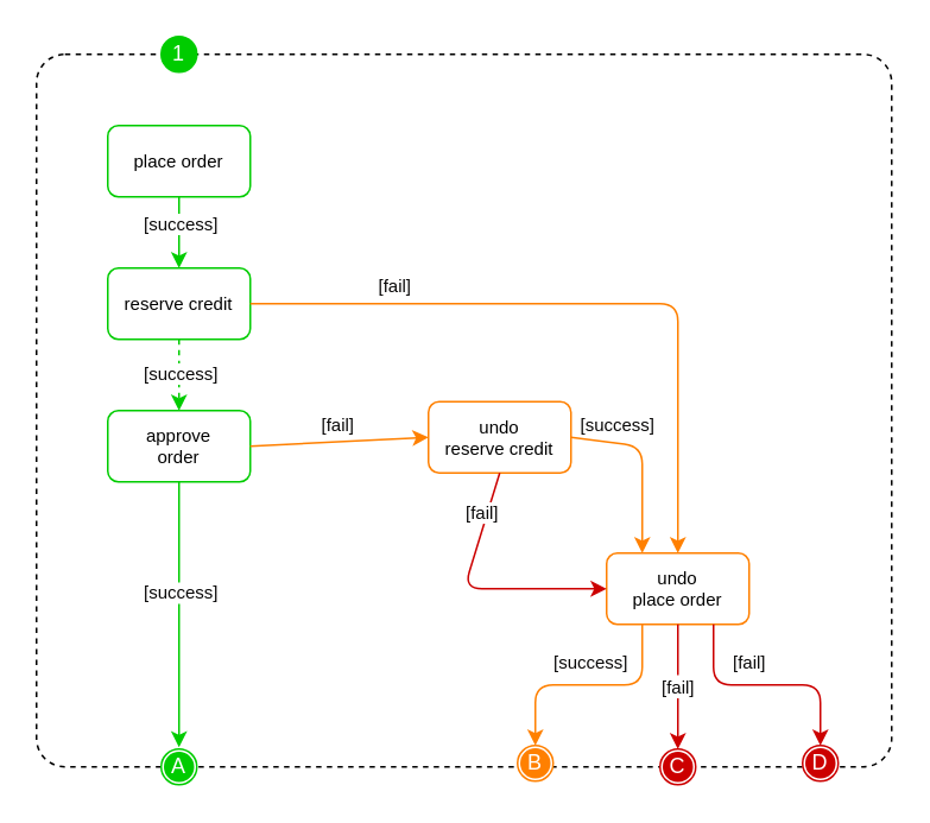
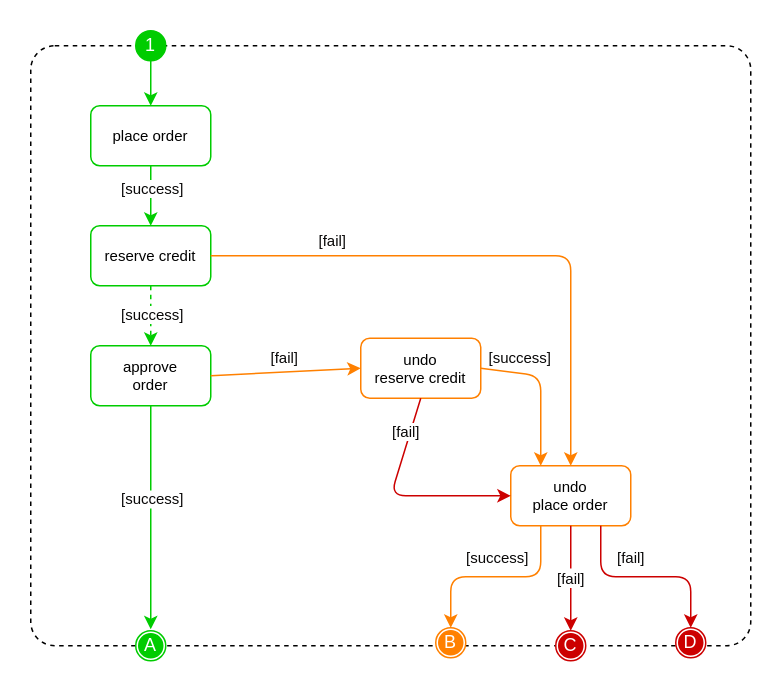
  <mxCell id="0" />
  <mxCell id="1" parent="0" />
  <mxCell id="2" value="" style="rounded=1;whiteSpace=wrap;html=1;fontSize=10;dashed=1;fillColor=none;arcSize=4;" parent="1" vertex="1"><mxGeometry x="20" y="30" width="480" height="400" as="geometry" /></mxCell>
  <mxCell id="3" value="1" style="ellipse;whiteSpace=wrap;html=1;aspect=fixed;strokeColor=#00CC00;fillColor=#00CC00;fontColor=#FFFFFF;" parent="1" vertex="1"><mxGeometry x="90" y="20" width="20" height="20" as="geometry" /></mxCell>
+ <mxCell id="4" value="" style="endArrow=classic;html=1;exitX=0.5;exitY=1;exitDx=0;exitDy=0;entryX=0.5;entryY=0;entryDx=0;entryDy=0;strokeColor=#00CC00;" parent="1" source="3" target="5" edge="1"><mxGeometry x="120" y="110" width="50" height="50" as="geometry"><mxPoint x="97" y="0" as="sourcePoint" /><mxPoint x="100" y="60" as="targetPoint" /></mxGeometry></mxCell>
  <mxCell id="5" value="place order" style="rounded=1;whiteSpace=wrap;html=1;spacing=10;fontSize=10;strokeColor=#00CC00;" parent="1" vertex="1"><mxGeometry x="60" y="70" width="80" height="40" as="geometry" /></mxCell>
  <mxCell id="6" value="approve order" style="rounded=1;whiteSpace=wrap;html=1;spacing=10;fontSize=10;strokeColor=#00CC00;" parent="1" vertex="1"><mxGeometry x="60" y="230" width="80" height="40" as="geometry" /></mxCell>
  <mxCell id="7" value="reserve credit" style="rounded=1;whiteSpace=wrap;html=1;spacing=10;fontSize=10;verticalAlign=top;strokeColor=#00CC00;" parent="1" vertex="1"><mxGeometry x="60" y="150" width="80" height="40" as="geometry" /></mxCell>
  <mxCell id="8" value="undo&lt;br&gt;place order" style="rounded=1;whiteSpace=wrap;html=1;spacing=10;fontSize=10;strokeColor=#FF8000;" parent="1" vertex="1"><mxGeometry x="340" y="310" width="80" height="40" as="geometry" /></mxCell>
  <mxCell id="9" value="" style="endArrow=classic;html=1;exitX=1;exitY=0.5;exitDx=0;exitDy=0;edgeStyle=orthogonalEdgeStyle;strokeColor=#FF8000;entryX=0.5;entryY=0;entryDx=0;entryDy=0;" parent="1" source="7" target="8" edge="1"><mxGeometry x="120" y="110" width="50" height="50" as="geometry"><mxPoint x="180" y="200" as="sourcePoint" /><mxPoint x="210" y="190" as="targetPoint" /></mxGeometry></mxCell>
  <mxCell id="10" value="&lt;span style=&quot;color: rgb(9 , 8 , 8)&quot;&gt;[fail]&lt;/span&gt;" style="edgeLabel;html=1;align=center;verticalAlign=middle;resizable=0;points=[];fontSize=10;fontColor=#FFFFFF;" parent="9" vertex="1" connectable="0"><mxGeometry x="-0.585" relative="1" as="geometry"><mxPoint x="1.21" y="-10.01" as="offset" /></mxGeometry></mxCell>
  <mxCell id="11" value="" style="endArrow=classic;html=1;exitX=1;exitY=0.5;exitDx=0;exitDy=0;strokeColor=#FF8000;entryX=0;entryY=0.5;entryDx=0;entryDy=0;" parent="1" source="6" target="21" edge="1"><mxGeometry x="120" y="110" width="50" height="50" as="geometry"><mxPoint x="150" y="180" as="sourcePoint" /><mxPoint x="200" y="220" as="targetPoint" /><Array as="points" /></mxGeometry></mxCell>
  <mxCell id="12" value="&lt;span style=&quot;color: rgb(9 , 8 , 8)&quot;&gt;[fail]&lt;/span&gt;" style="edgeLabel;html=1;align=center;verticalAlign=middle;resizable=0;points=[];fontSize=10;fontColor=#FFFFFF;" parent="11" vertex="1" connectable="0"><mxGeometry x="-0.158" y="-1" relative="1" as="geometry"><mxPoint x="6.06" y="-11" as="offset" /></mxGeometry></mxCell>
  <mxCell id="13" value="" style="endArrow=classic;html=1;entryX=0.5;entryY=-0.187;entryDx=0;entryDy=0;exitX=0.5;exitY=1;exitDx=0;exitDy=0;entryPerimeter=0;strokeColor=#00CC00;" parent="1" source="6" target="44" edge="1"><mxGeometry x="120" y="110" width="50" height="50" as="geometry"><mxPoint x="40" y="350" as="sourcePoint" /><mxPoint x="-10" y="290" as="targetPoint" /></mxGeometry></mxCell>
  <mxCell id="14" value="&lt;span style=&quot;color: rgb(9 , 8 , 8)&quot;&gt;[success]&lt;/span&gt;" style="edgeLabel;html=1;align=center;verticalAlign=middle;resizable=0;points=[];fontSize=10;fontColor=#FFFFFF;" parent="13" vertex="1" connectable="0"><mxGeometry x="-0.178" relative="1" as="geometry"><mxPoint as="offset" /></mxGeometry></mxCell>
  <mxCell id="15" value="" style="endArrow=classic;html=1;exitX=0.5;exitY=1;exitDx=0;exitDy=0;strokeColor=#00CC00;" parent="1" source="5" target="7" edge="1"><mxGeometry x="120" y="110" width="50" height="50" as="geometry"><mxPoint x="150" y="100" as="sourcePoint" /><mxPoint x="230" y="100" as="targetPoint" /></mxGeometry></mxCell>
  <mxCell id="16" value="&lt;font color=&quot;#090808&quot;&gt;[success]&lt;/font&gt;" style="edgeLabel;html=1;align=center;verticalAlign=middle;resizable=0;points=[];fontSize=10;fontColor=#FFFFFF;" parent="15" vertex="1" connectable="0"><mxGeometry x="-0.289" relative="1" as="geometry"><mxPoint as="offset" /></mxGeometry></mxCell>
  <mxCell id="17" value="" style="endArrow=classic;html=1;exitX=0.5;exitY=1;exitDx=0;exitDy=0;entryX=0.5;entryY=0;entryDx=0;entryDy=0;strokeColor=#00CC00;dashed=1;" parent="1" source="7" target="6" edge="1"><mxGeometry x="120" y="110" width="50" height="50" as="geometry"><mxPoint x="110" y="120" as="sourcePoint" /><mxPoint x="110" y="160" as="targetPoint" /></mxGeometry></mxCell>
  <mxCell id="18" value="&lt;span style=&quot;color: rgb(9 , 8 , 8)&quot;&gt;[success]&lt;/span&gt;" style="edgeLabel;html=1;align=center;verticalAlign=middle;resizable=0;points=[];fontSize=10;fontColor=#FFFFFF;" parent="17" vertex="1" connectable="0"><mxGeometry x="-0.077" relative="1" as="geometry"><mxPoint as="offset" /></mxGeometry></mxCell>
  <mxCell id="19" value="" style="endArrow=classic;html=1;strokeColor=#CC0000;entryX=0.5;entryY=0;entryDx=0;entryDy=0;exitX=0.75;exitY=1;exitDx=0;exitDy=0;edgeStyle=orthogonalEdgeStyle;" parent="1" source="8" target="29" edge="1"><mxGeometry x="120" y="110" width="50" height="50" as="geometry"><mxPoint x="410" y="360" as="sourcePoint" /><mxPoint x="380" y="390" as="targetPoint" /></mxGeometry></mxCell>
  <mxCell id="20" value="&lt;span style=&quot;color: rgb(9 , 8 , 8)&quot;&gt;[fail]&lt;/span&gt;" style="edgeLabel;html=1;align=center;verticalAlign=middle;resizable=0;points=[];fontSize=10;fontColor=#FFFFFF;" parent="19" vertex="1" connectable="0"><mxGeometry x="-0.328" relative="1" as="geometry"><mxPoint x="10.91" y="-13.97" as="offset" /></mxGeometry></mxCell>
  <mxCell id="21" value="undo &lt;br&gt;reserve credit" style="rounded=1;whiteSpace=wrap;html=1;spacing=10;fontSize=10;strokeColor=#FF8000;" parent="1" vertex="1"><mxGeometry x="240" y="225" width="80" height="40" as="geometry" /></mxCell>
  <mxCell id="22" value="" style="endArrow=classic;html=1;exitX=1;exitY=0.5;exitDx=0;exitDy=0;strokeColor=#FF8000;entryX=0.25;entryY=0;entryDx=0;entryDy=0;" parent="1" source="21" target="8" edge="1"><mxGeometry x="120" y="110" width="50" height="50" as="geometry"><mxPoint x="190" y="260" as="sourcePoint" /><mxPoint x="230" y="260" as="targetPoint" /><Array as="points"><mxPoint x="360" y="250" /></Array></mxGeometry></mxCell>
  <mxCell id="23" value="&lt;span style=&quot;color: rgb(9 , 8 , 8)&quot;&gt;[success]&lt;/span&gt;" style="edgeLabel;html=1;align=center;verticalAlign=middle;resizable=0;points=[];fontSize=10;fontColor=#FFFFFF;" parent="22" vertex="1" connectable="0"><mxGeometry x="-0.55" y="-1" relative="1" as="geometry"><mxPoint x="2.73" y="-11" as="offset" /></mxGeometry></mxCell>
  <mxCell id="24" value="&lt;span style=&quot;color: rgb(9 , 8 , 8) ; font-size: 10px&quot;&gt;[fail]&lt;/span&gt;" style="endArrow=classic;html=1;strokeColor=#CC0000;exitX=0.5;exitY=1;exitDx=0;exitDy=0;entryX=0.5;entryY=0;entryDx=0;entryDy=0;" parent="1" source="8" target="33" edge="1"><mxGeometry x="120" y="110" width="50" height="50" as="geometry"><mxPoint x="410" y="360" as="sourcePoint" /><mxPoint x="380" y="390" as="targetPoint" /></mxGeometry></mxCell>
  <mxCell id="25" value="" style="endArrow=classic;html=1;strokeColor=#CC0000;entryX=0;entryY=0.5;entryDx=0;entryDy=0;exitX=0.5;exitY=1;exitDx=0;exitDy=0;" parent="1" source="21" target="8" edge="1"><mxGeometry x="120" y="110" width="50" height="50" as="geometry"><mxPoint x="290" y="350" as="sourcePoint" /><mxPoint x="390" y="400" as="targetPoint" /><Array as="points"><mxPoint x="260" y="330" /></Array></mxGeometry></mxCell>
  <mxCell id="26" value="&lt;span style=&quot;color: rgb(9 , 8 , 8)&quot;&gt;[fail]&lt;/span&gt;" style="edgeLabel;html=1;align=center;verticalAlign=middle;resizable=0;points=[];fontSize=10;fontColor=#FFFFFF;" parent="25" vertex="1" connectable="0"><mxGeometry x="-0.511" y="2" relative="1" as="geometry"><mxPoint x="-2" y="-13.94" as="offset" /></mxGeometry></mxCell>
  <mxCell id="27" value="" style="group" parent="1" vertex="1" connectable="0"><mxGeometry x="450" y="418" width="20" height="20" as="geometry" /></mxCell>
  <mxCell id="28" value="" style="group" parent="27" vertex="1" connectable="0"><mxGeometry width="20" height="20" as="geometry" /></mxCell>
  <mxCell id="29" value="" style="ellipse;whiteSpace=wrap;html=1;aspect=fixed;strokeColor=#CC0000;" parent="28" vertex="1"><mxGeometry width="20" height="20" as="geometry" /></mxCell>
  <mxCell id="30" value="&lt;font color=&quot;#ffffff&quot;&gt;D&lt;/font&gt;" style="ellipse;whiteSpace=wrap;html=1;aspect=fixed;fillColor=#CC0000;strokeColor=#CC0000;" parent="28" vertex="1"><mxGeometry x="2" y="2" width="16" height="16" as="geometry" /></mxCell>
  <mxCell id="31" value="" style="group" parent="1" vertex="1" connectable="0"><mxGeometry x="370" y="420" width="20" height="20" as="geometry" /></mxCell>
  <mxCell id="32" value="" style="group" parent="31" vertex="1" connectable="0"><mxGeometry width="20" height="20" as="geometry" /></mxCell>
  <mxCell id="33" value="" style="ellipse;whiteSpace=wrap;html=1;aspect=fixed;strokeColor=#CC0000;" parent="32" vertex="1"><mxGeometry width="20" height="20" as="geometry" /></mxCell>
  <mxCell id="34" value="&lt;font color=&quot;#ffffff&quot;&gt;C&lt;/font&gt;" style="ellipse;whiteSpace=wrap;html=1;aspect=fixed;fillColor=#CC0000;strokeColor=#CC0000;" parent="32" vertex="1"><mxGeometry x="2" y="2" width="16" height="16" as="geometry" /></mxCell>
  <mxCell id="35" value="" style="group" parent="1" vertex="1" connectable="0"><mxGeometry x="290" y="418" width="20" height="20" as="geometry" /></mxCell>
  <mxCell id="36" value="B" style="group" parent="35" vertex="1" connectable="0"><mxGeometry width="20" height="20" as="geometry" /></mxCell>
  <mxCell id="37" value="" style="ellipse;whiteSpace=wrap;html=1;aspect=fixed;strokeColor=#FF8000;" parent="36" vertex="1"><mxGeometry width="20" height="20" as="geometry" /></mxCell>
  <mxCell id="38" value="B" style="ellipse;whiteSpace=wrap;html=1;aspect=fixed;fillColor=#FF8000;strokeColor=#FF8000;fontColor=#FFFFFF;" parent="36" vertex="1"><mxGeometry x="2" y="2" width="16" height="16" as="geometry" /></mxCell>
  <mxCell id="39" value="" style="endArrow=classic;html=1;entryX=0.5;entryY=0;entryDx=0;entryDy=0;exitX=0.25;exitY=1;exitDx=0;exitDy=0;strokeColor=#FF8000;edgeStyle=orthogonalEdgeStyle;" parent="1" source="8" target="37" edge="1"><mxGeometry x="120" y="110" width="50" height="50" as="geometry"><mxPoint x="420" y="330" as="sourcePoint" /><mxPoint x="370" y="270" as="targetPoint" /></mxGeometry></mxCell>
  <mxCell id="40" value="&lt;span style=&quot;color: rgb(9 , 8 , 8)&quot;&gt;[success]&lt;/span&gt;" style="edgeLabel;html=1;align=center;verticalAlign=middle;resizable=0;points=[];fontSize=10;fontColor=#FFFFFF;" parent="39" vertex="1" connectable="0"><mxGeometry x="-0.087" y="-2" relative="1" as="geometry"><mxPoint x="-5.82" y="-11.97" as="offset" /></mxGeometry></mxCell>
  <mxCell id="41" value="" style="group" parent="1" vertex="1" connectable="0"><mxGeometry x="90" y="420" width="20" height="20" as="geometry" /></mxCell>
  <mxCell id="42" value="" style="group;fontColor=#FFFFFF;" parent="41" vertex="1" connectable="0"><mxGeometry width="20" height="20" as="geometry" /></mxCell>
  <mxCell id="43" value="" style="ellipse;whiteSpace=wrap;html=1;aspect=fixed;strokeColor=#00CC00;" parent="42" vertex="1"><mxGeometry width="20" height="20" as="geometry" /></mxCell>
  <mxCell id="44" value="A" style="ellipse;whiteSpace=wrap;html=1;aspect=fixed;fillColor=#00CC00;strokeColor=#00CC00;fontColor=#FFFFFF;" parent="42" vertex="1"><mxGeometry x="2" y="2" width="16" height="16" as="geometry" /></mxCell>
